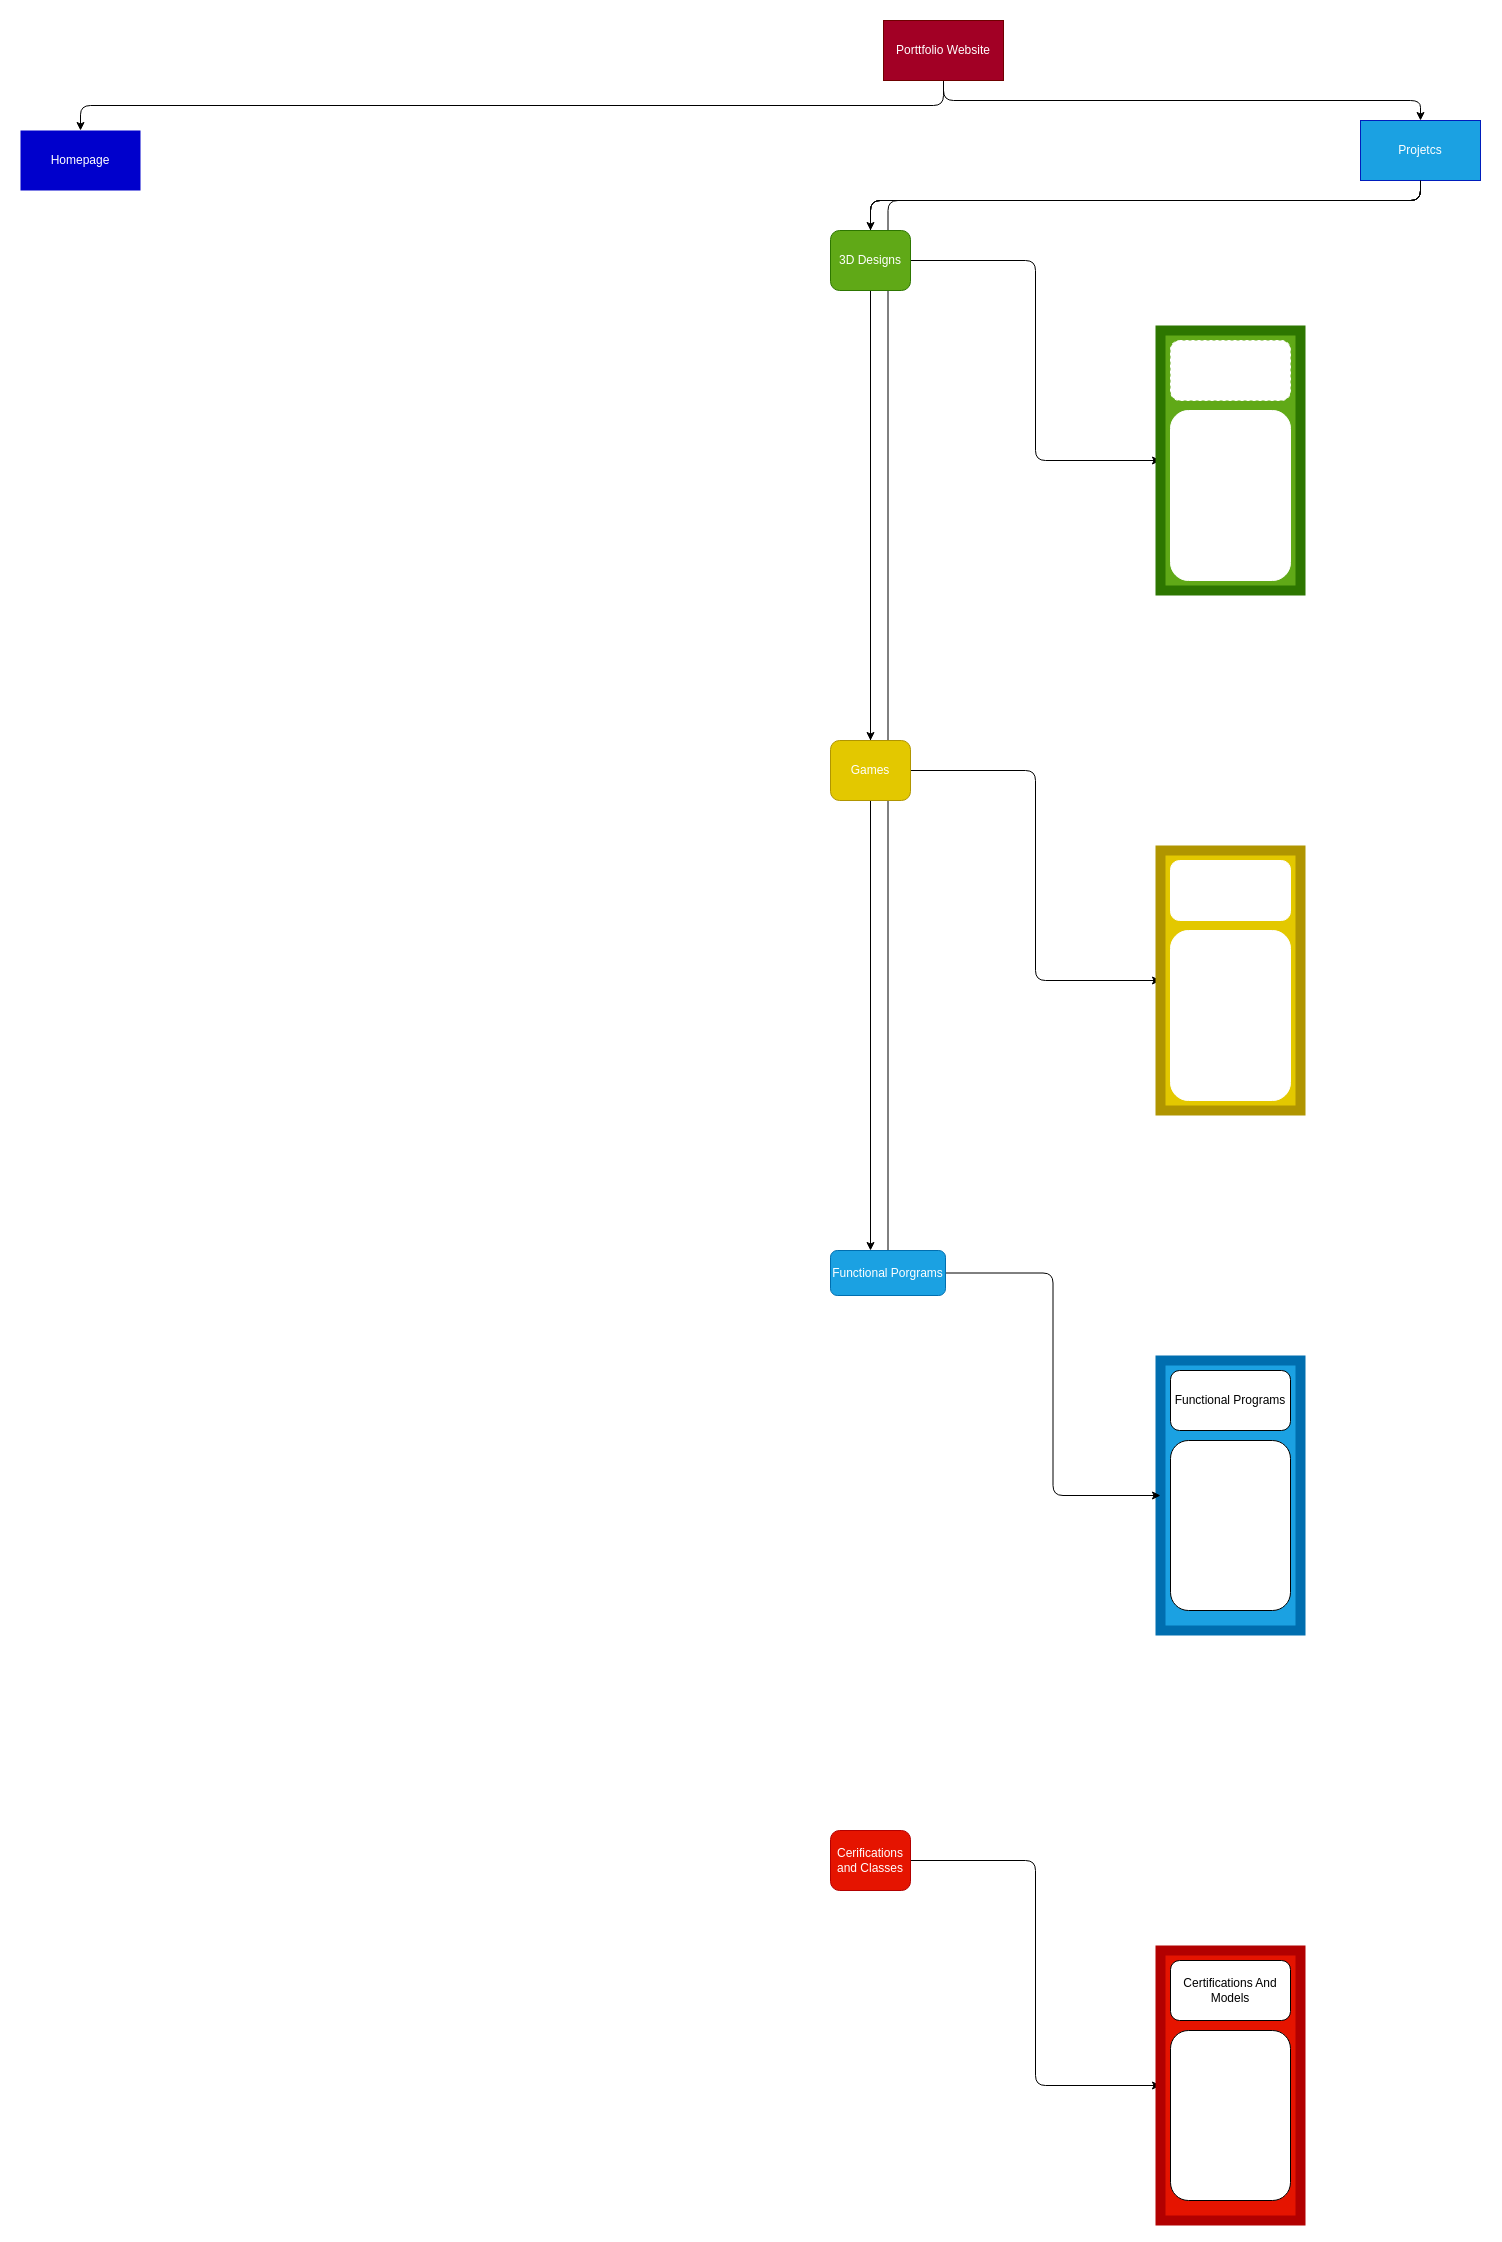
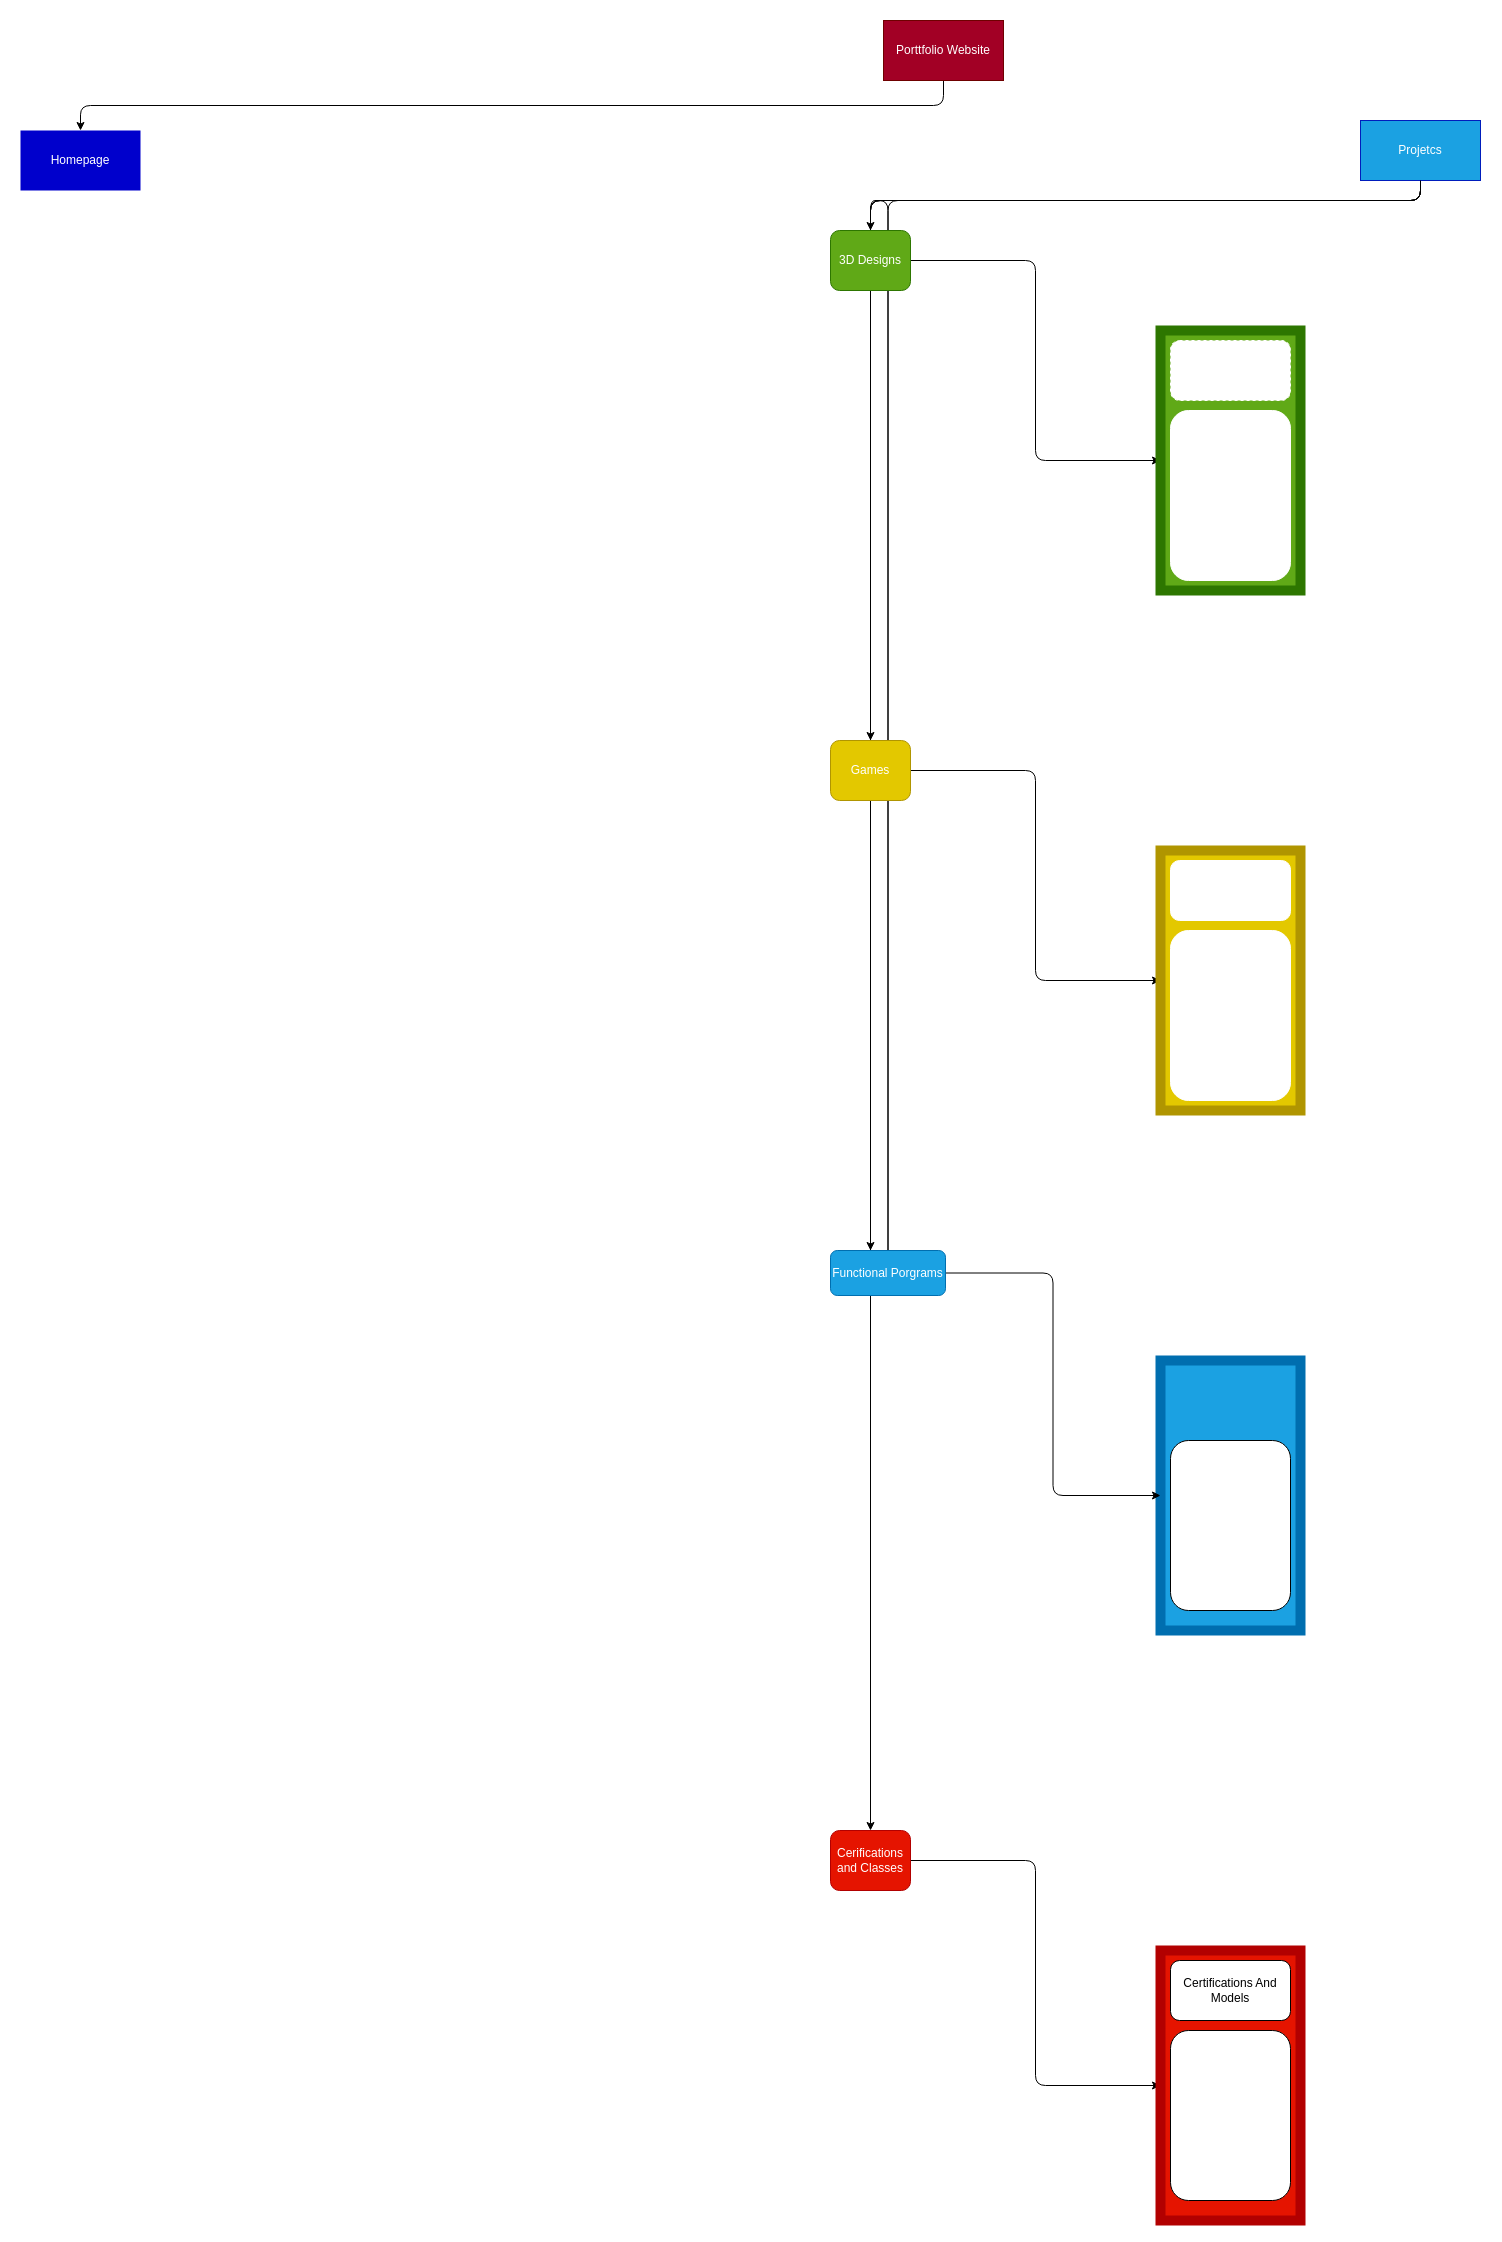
  <mxCell id="0" />
  <mxCell id="1" parent="0" />
  <mxCell id="2" style="edgeStyle=orthogonalEdgeStyle;html=1;exitX=0.5;exitY=1;exitDx=0;exitDy=0;entryX=0.5;entryY=0;entryDx=0;entryDy=0;" edge="1" parent="1" source="4" target="5"><mxGeometry relative="1" as="geometry" /></mxCell>
- <mxCell id="3" style="edgeStyle=orthogonalEdgeStyle;html=1;exitX=0.5;exitY=1;exitDx=0;exitDy=0;entryX=0.5;entryY=0;entryDx=0;entryDy=0;" edge="1" parent="1" source="4" target="10"><mxGeometry relative="1" as="geometry" /></mxCell>
  <mxCell id="4" value="Porttfolio Website" style="rounded=0;whiteSpace=wrap;html=1;fillColor=#a20025;strokeColor=#6F0000;fontColor=#ffffff;" vertex="1" parent="1"><mxGeometry x="883" y="20" width="120" height="60" as="geometry" /></mxCell>
  <mxCell id="5" value="Homepage" style="rounded=0;whiteSpace=wrap;html=1;fillColor=#0000CC;fontColor=#ffffff;strokeColor=none;" vertex="1" parent="1"><mxGeometry x="20" y="130" width="120" height="60" as="geometry" /></mxCell>
  <mxCell id="6" style="edgeStyle=orthogonalEdgeStyle;html=1;exitX=0.5;exitY=1;exitDx=0;exitDy=0;entryX=0.5;entryY=0;entryDx=0;entryDy=0;" edge="1" parent="1" source="10" target="35"><mxGeometry relative="1" as="geometry"><Array as="points"><mxPoint x="1420" y="200" /><mxPoint x="870" y="200" /></Array></mxGeometry></mxCell>
  <mxCell id="7" style="edgeStyle=orthogonalEdgeStyle;html=1;exitX=0.5;exitY=1;exitDx=0;exitDy=0;entryX=0.5;entryY=0;entryDx=0;entryDy=0;" edge="1" parent="1" source="10" target="34"><mxGeometry relative="1" as="geometry"><Array as="points"><mxPoint x="1420" y="200" /><mxPoint x="870" y="200" /></Array></mxGeometry></mxCell>
  <mxCell id="8" style="edgeStyle=orthogonalEdgeStyle;html=1;exitX=0.5;exitY=1;exitDx=0;exitDy=0;" edge="1" parent="1" source="10" target="29"><mxGeometry relative="1" as="geometry"><Array as="points"><mxPoint x="1420" y="200" /><mxPoint x="870" y="200" /></Array></mxGeometry></mxCell>
+ <mxCell id="9" style="edgeStyle=orthogonalEdgeStyle;html=1;exitX=0.5;exitY=1;exitDx=0;exitDy=0;entryX=0.5;entryY=0;entryDx=0;entryDy=0;startArrow=none;" edge="1" parent="1" source="29" target="14"><mxGeometry relative="1" as="geometry"><Array as="points"><mxPoint x="870" y="200" /></Array></mxGeometry></mxCell>
  <mxCell id="10" value="Projetcs" style="rounded=0;whiteSpace=wrap;html=1;fillColor=#1ba1e2;fontColor=#ffffff;strokeColor=#001DBC;" vertex="1" parent="1"><mxGeometry x="1360" y="120" width="120" height="60" as="geometry" /></mxCell>
  <mxCell id="11" style="edgeStyle=orthogonalEdgeStyle;html=1;exitX=1;exitY=0.5;exitDx=0;exitDy=0;entryX=0;entryY=0.5;entryDx=0;entryDy=0;fontSize=11;fontColor=#FFFFFF;" edge="1" parent="1" source="35" target="16"><mxGeometry relative="1" as="geometry" /></mxCell>
  <mxCell id="12" style="edgeStyle=orthogonalEdgeStyle;html=1;exitX=1;exitY=0.5;exitDx=0;exitDy=0;entryX=0;entryY=0.5;entryDx=0;entryDy=0;fontSize=14;fontColor=#FFFFFF;" edge="1" parent="1" source="34" target="20"><mxGeometry relative="1" as="geometry" /></mxCell>
  <mxCell id="13" style="edgeStyle=orthogonalEdgeStyle;html=1;exitX=1;exitY=0.5;exitDx=0;exitDy=0;entryX=0;entryY=0.5;entryDx=0;entryDy=0;fontSize=14;fontColor=#FFFFFF;" edge="1" parent="1" source="14" target="31"><mxGeometry relative="1" as="geometry" /></mxCell>
  <mxCell id="14" value="Cerifications and Classes" style="rounded=1;whiteSpace=wrap;html=1;fillColor=#e51400;fontColor=#ffffff;strokeColor=#B20000;" vertex="1" parent="1"><mxGeometry x="830" y="1830" width="80" height="60" as="geometry" /></mxCell>
  <mxCell id="15" value="" style="group" vertex="1" connectable="0" parent="1"><mxGeometry x="1160" y="330" width="140" height="260" as="geometry" /></mxCell>
  <mxCell id="16" value="" style="rounded=0;whiteSpace=wrap;html=1;strokeColor=#2D7600;fontColor=#ffffff;fillColor=#60a917;strokeWidth=10;" vertex="1" parent="15"><mxGeometry width="140" height="260" as="geometry" /></mxCell>
  <mxCell id="17" value="3D Designs and Models" style="rounded=1;whiteSpace=wrap;html=1;strokeColor=#FFFFFF;fontColor=#FFFFFF;fillColor=default;dashed=1;" vertex="1" parent="15"><mxGeometry x="10" y="10" width="120" height="60" as="geometry" /></mxCell>
  <mxCell id="18" value="&lt;p style=&quot;line-height: 120%;&quot;&gt;&lt;span style=&quot;font-family: Söhne, ui-sans-serif, system-ui, -apple-system, &amp;quot;Segoe UI&amp;quot;, Roboto, Ubuntu, Cantarell, &amp;quot;Noto Sans&amp;quot;, sans-serif, &amp;quot;Helvetica Neue&amp;quot;, Arial, &amp;quot;Apple Color Emoji&amp;quot;, &amp;quot;Segoe UI Emoji&amp;quot;, &amp;quot;Segoe UI Symbol&amp;quot;, &amp;quot;Noto Color Emoji&amp;quot;; text-align: start;&quot;&gt;&lt;font style=&quot;font-size: 11px;&quot;&gt;Explore my 3D design section, a showcase of my crafted creations. The pieces display a fusion of technical skills and artistic visions, showcasing my ideas on a canvas.&lt;/font&gt;&lt;/span&gt;&lt;/p&gt;" style="rounded=1;whiteSpace=wrap;html=1;strokeColor=#FFFFFF;fontColor=#FFFFFF;fillColor=default;" vertex="1" parent="15"><mxGeometry x="10" y="80" width="120" height="170" as="geometry" /></mxCell>
  <mxCell id="19" value="" style="group" vertex="1" connectable="0" parent="1"><mxGeometry x="1160" y="850" width="140" height="260" as="geometry" /></mxCell>
  <mxCell id="20" value="" style="rounded=0;whiteSpace=wrap;html=1;strokeColor=#B09500;fontColor=#000000;fillColor=#e3c800;strokeWidth=10;" vertex="1" parent="19"><mxGeometry width="140" height="260" as="geometry" /></mxCell>
  <mxCell id="21" value="Games" style="rounded=1;whiteSpace=wrap;html=1;strokeColor=#FFFFFF;fontColor=#FFFFFF;fillColor=default;" vertex="1" parent="19"><mxGeometry x="10" y="10" width="120" height="60" as="geometry" /></mxCell>
  <mxCell id="22" value="&lt;p style=&quot;line-height: 120%;&quot;&gt;&lt;font style=&quot;font-size: 14px;&quot; face=&quot;Söhne, ui-sans-serif, system-ui, -apple-system, Segoe UI, Roboto, Ubuntu, Cantarell, Noto Sans, sans-serif, Helvetica Neue, Arial, Apple Color Emoji, Segoe UI Emoji, Segoe UI Symbol, Noto Color Emoji&quot;&gt;Dive into my Games section, here I display my programming skills and create interactive and fun games for user to play&lt;/font&gt;&lt;/p&gt;" style="rounded=1;whiteSpace=wrap;html=1;strokeColor=#FFFFFF;fontColor=#FFFFFF;fillColor=default;align=center;" vertex="1" parent="19"><mxGeometry x="10" y="80" width="120" height="170" as="geometry" /></mxCell>
  <mxCell id="23" value="" style="group;fillColor=#1ba1e2;fontColor=#ffffff;strokeColor=#006EAF;" vertex="1" connectable="0" parent="1"><mxGeometry x="1160" y="1360" width="140" height="270" as="geometry" /></mxCell>
  <mxCell id="24" value="" style="rounded=0;whiteSpace=wrap;html=1;strokeColor=#006EAF;fontColor=#ffffff;fillColor=#1ba1e2;strokeWidth=10;" vertex="1" parent="23"><mxGeometry width="140" height="270" as="geometry" /></mxCell>
- <mxCell id="25" value="Functional Programs" style="rounded=1;whiteSpace=wrap;html=1;" vertex="1" parent="23"><mxGeometry x="10" y="10" width="120" height="60" as="geometry" /></mxCell>
  <mxCell id="26" value="&lt;p style=&quot;text-align: start; line-height: 120%;&quot;&gt;&lt;br&gt;&lt;/p&gt;" style="rounded=1;whiteSpace=wrap;html=1;" vertex="1" parent="23"><mxGeometry x="10" y="80" width="120" height="170" as="geometry" /></mxCell>
  <mxCell id="27" value="" style="edgeStyle=orthogonalEdgeStyle;html=1;exitX=0.5;exitY=1;exitDx=0;exitDy=0;entryX=0.5;entryY=0;entryDx=0;entryDy=0;endArrow=none;" edge="1" parent="1" source="10" target="29"><mxGeometry relative="1" as="geometry"><mxPoint x="1420" y="180" as="sourcePoint" /><mxPoint x="870" y="1620" as="targetPoint" /><Array as="points"><mxPoint x="1420" y="200" /></Array></mxGeometry></mxCell>
  <mxCell id="28" style="edgeStyle=orthogonalEdgeStyle;html=1;exitX=1;exitY=0.5;exitDx=0;exitDy=0;entryX=0;entryY=0.5;entryDx=0;entryDy=0;fontSize=14;fontColor=#FFFFFF;" edge="1" parent="1" source="29" target="24"><mxGeometry relative="1" as="geometry" /></mxCell>
  <mxCell id="29" value="Functional Porgrams" style="rounded=1;whiteSpace=wrap;html=1;fillColor=#1ba1e2;fontColor=#ffffff;strokeColor=#006EAF;" vertex="1" parent="1"><mxGeometry x="830" y="1250" width="115" height="45" as="geometry" /></mxCell>
  <mxCell id="30" value="" style="group;fillColor=#e51400;fontColor=#ffffff;strokeColor=#B20000;" vertex="1" connectable="0" parent="1"><mxGeometry x="1160" y="1950" width="140" height="270" as="geometry" /></mxCell>
  <mxCell id="31" value="" style="rounded=0;whiteSpace=wrap;html=1;strokeColor=#B20000;fontColor=#ffffff;fillColor=#e51400;strokeWidth=10;" vertex="1" parent="30"><mxGeometry width="140" height="270" as="geometry" /></mxCell>
  <mxCell id="32" value="Certifications And Models" style="rounded=1;whiteSpace=wrap;html=1;" vertex="1" parent="30"><mxGeometry x="10" y="10" width="120" height="60" as="geometry" /></mxCell>
  <mxCell id="33" value="&lt;p style=&quot;text-align: start; line-height: 120%;&quot;&gt;&lt;br&gt;&lt;/p&gt;" style="rounded=1;whiteSpace=wrap;html=1;" vertex="1" parent="30"><mxGeometry x="10" y="80" width="120" height="170" as="geometry" /></mxCell>
  <mxCell id="34" value="&lt;font color=&quot;#ffffff&quot;&gt;Games&lt;/font&gt;" style="rounded=1;whiteSpace=wrap;html=1;fillColor=#e3c800;fontColor=#000000;strokeColor=#B09500;" vertex="1" parent="1"><mxGeometry x="830" y="740" width="80" height="60" as="geometry" /></mxCell>
  <mxCell id="35" value="3D Designs" style="rounded=1;whiteSpace=wrap;html=1;fillColor=#60a917;fontColor=#ffffff;strokeColor=#2D7600;" vertex="1" parent="1"><mxGeometry x="830" y="230" width="80" height="60" as="geometry" /></mxCell>
